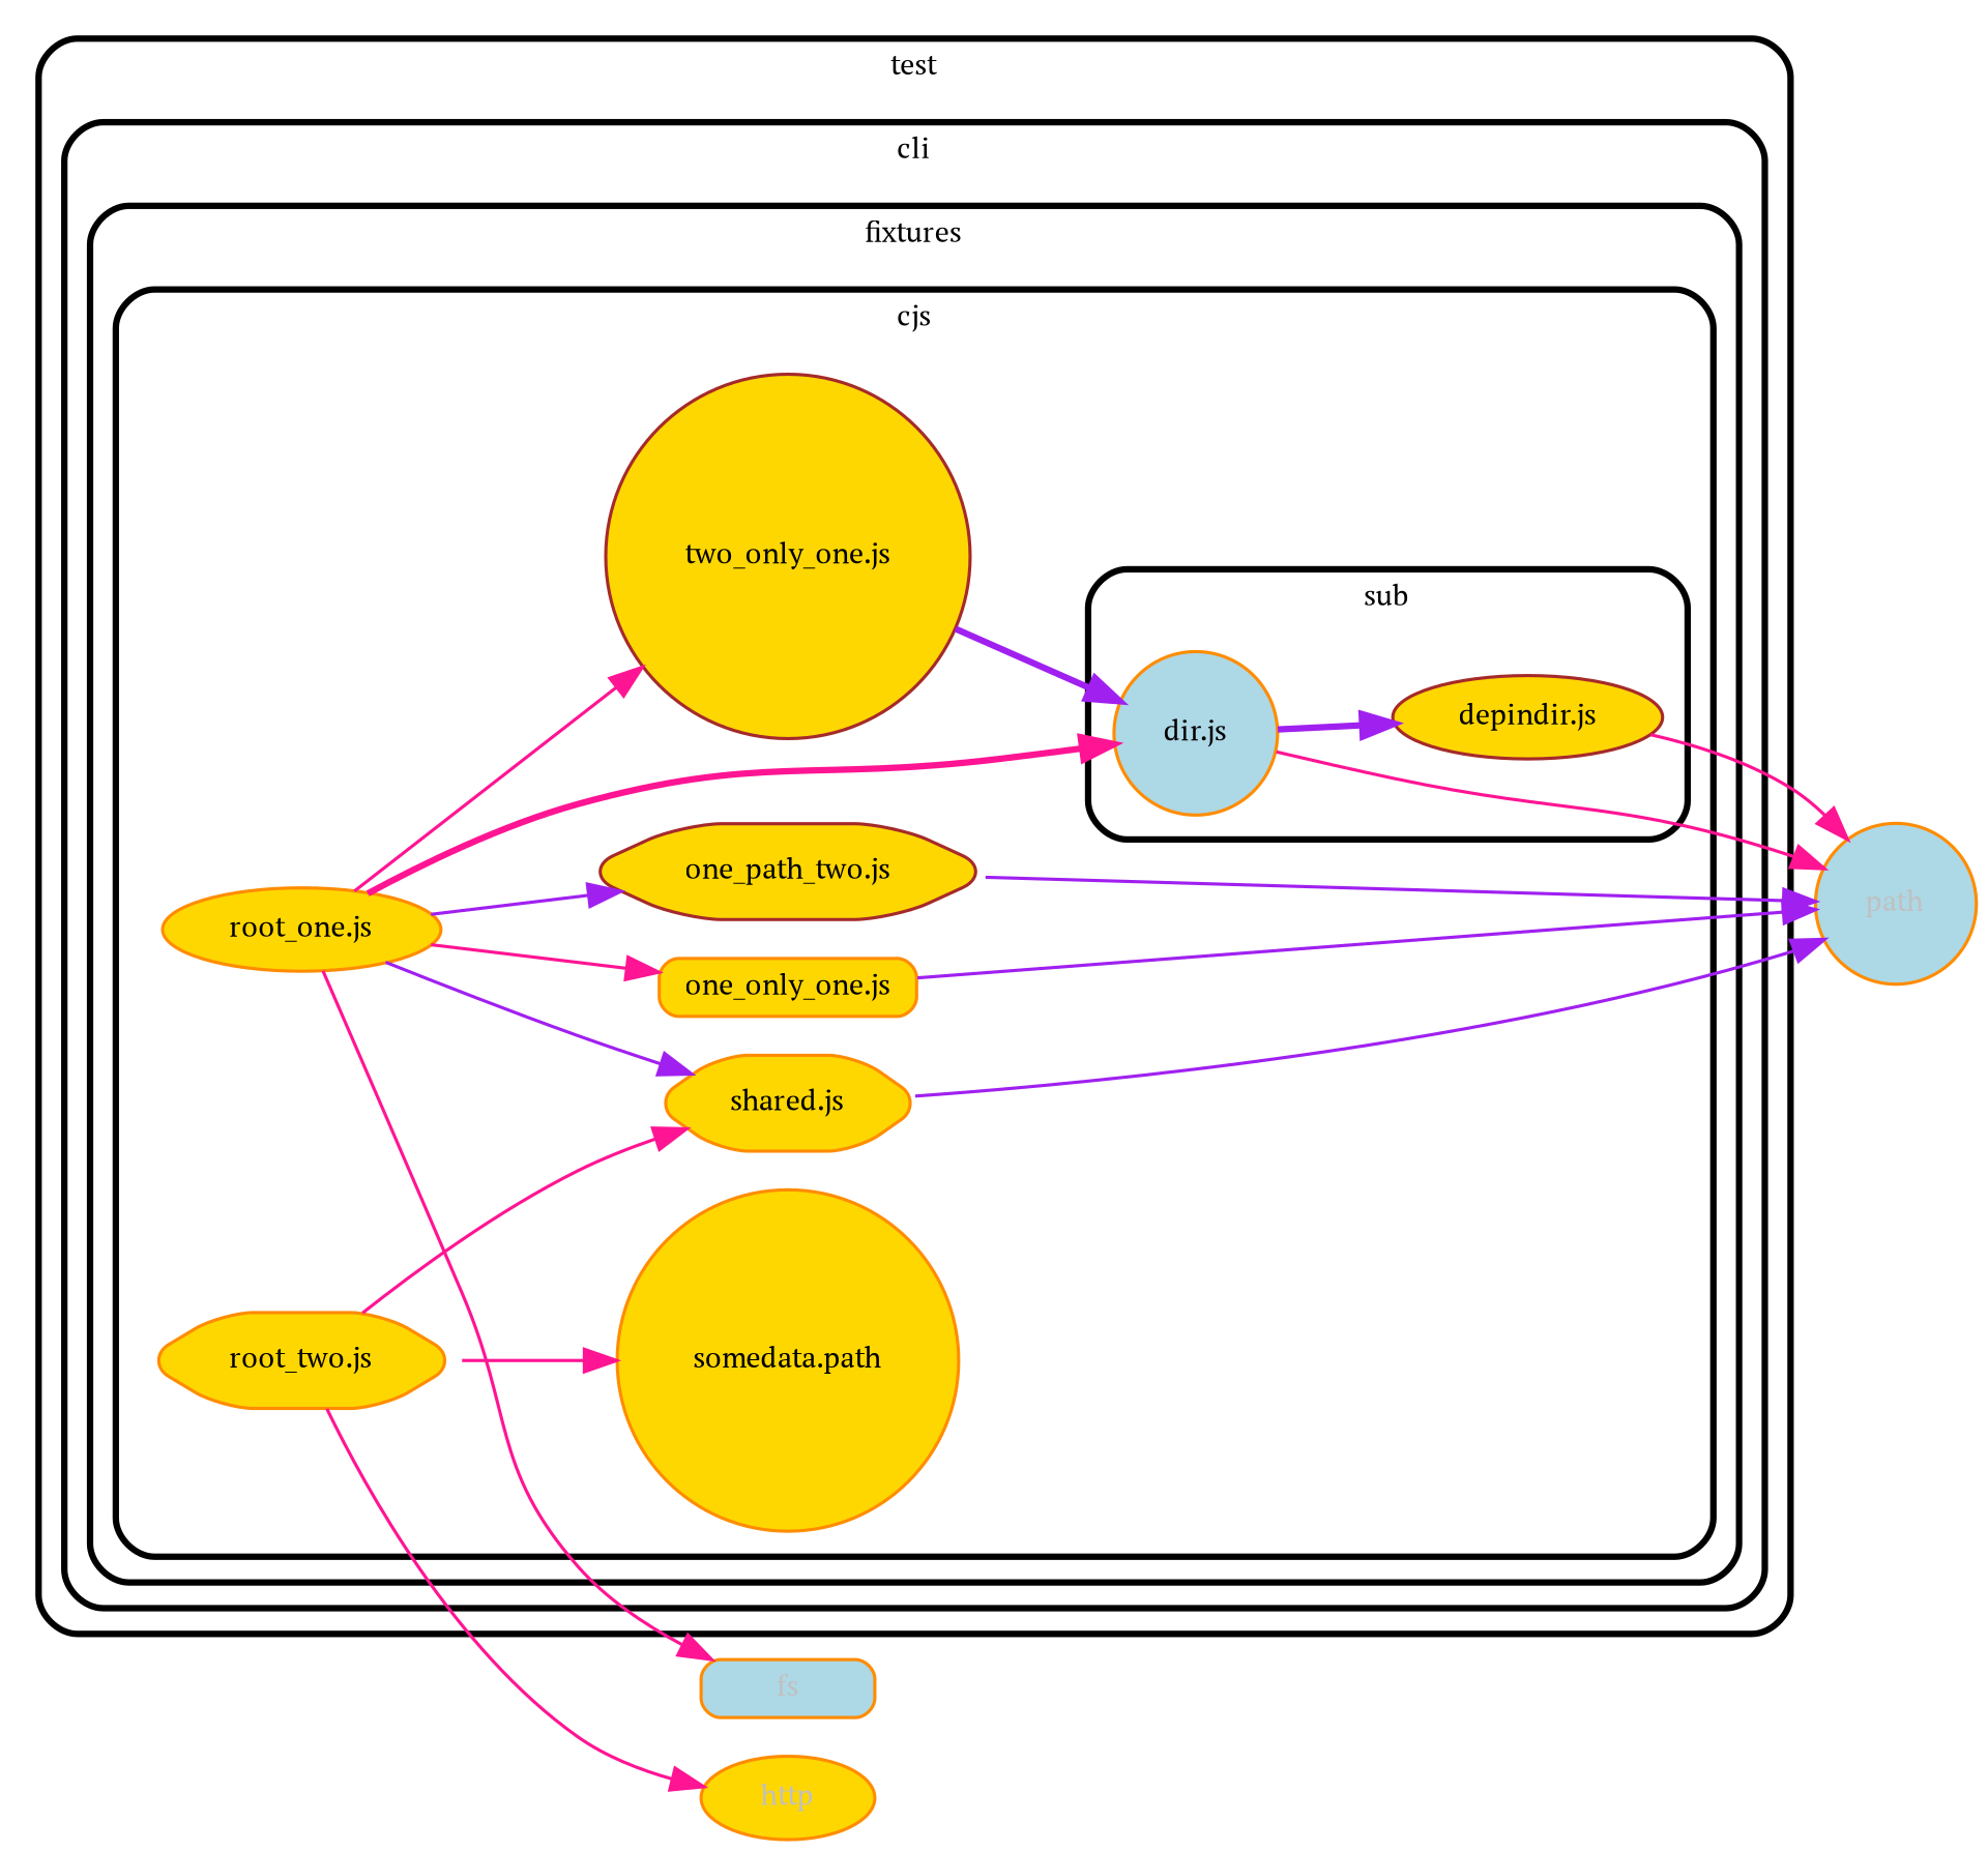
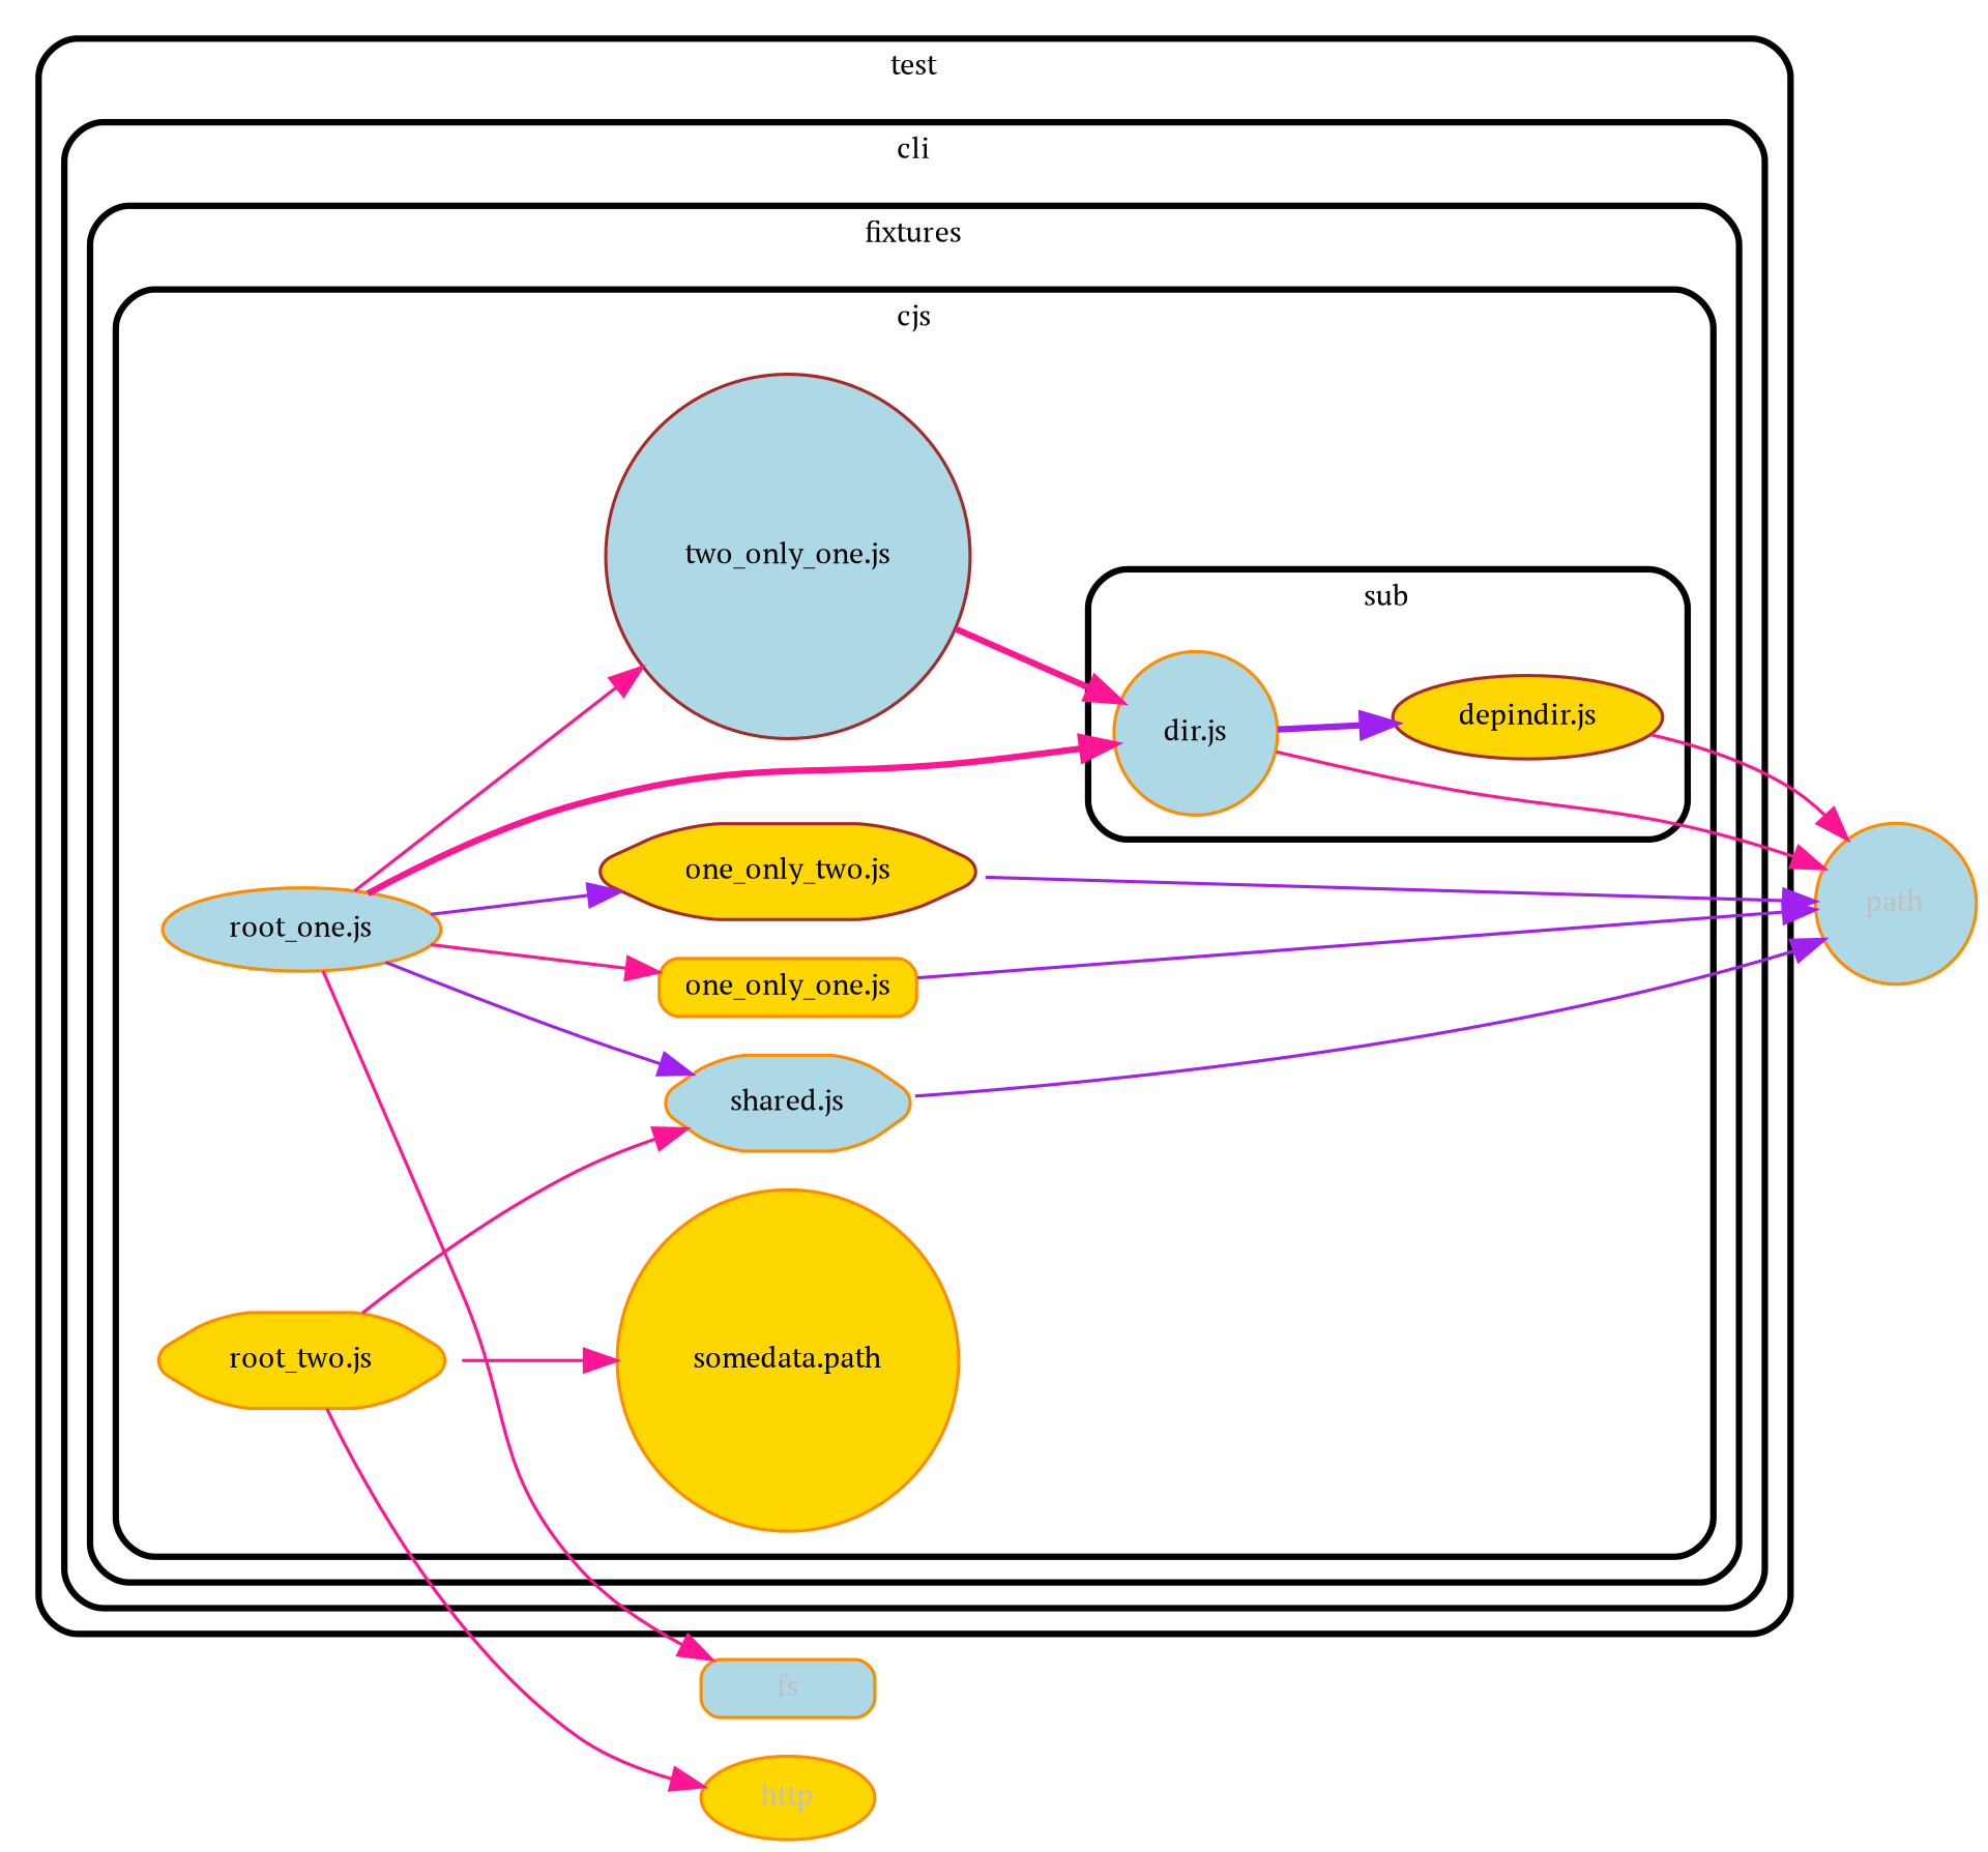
  digraph {
    compound=true
    fontname="PT Serif"
    fontsize=9
    nodesep=0.16
    ordering=out
    rankdir=LR
    splines=true
    style="rounded,bold"
    node [color=darkorange fillcolor=gold fontname="PT Serif" fontsize=9 shape=circle style="rounded, filled,filled"]
    edge [arrowhead=normal color=deeppink fontname="PT Serif" fontsize=9]
    n1 [color=brown height=0.2 label="depindir.js" shape=ellipse]
    n2 [fillcolor=lightblue height=0.2 label="dir.js"]
    n3 [height=0.2 label="one_only_one.js" shape=box]
-   n4 [color=brown height=0.2 label="one_path_two.js" shape=hexagon]
-   n5 [height=0.2 label="root_one.js" shape=ellipse]
+   n4 [color=brown height=0.2 label="one_only_two.js" shape=hexagon]
+   n5 [fillcolor=lightblue height=0.2 label="root_one.js" shape=ellipse]
    n6 [height=0.2 label="root_two.js" shape=hexagon]
-   n7 [height=0.2 label="shared.js" shape=hexagon]
+   n7 [fillcolor=lightblue height=0.2 label="shared.js" shape=hexagon]
    n8 [height=0.2 label="somedata.path"]
-   n9 [color=brown height=0.2 label="two_only_one.js"]
+   n9 [color=brown fillcolor=lightblue height=0.2 label="two_only_one.js"]
    path [fillcolor=lightblue fontcolor=grey height=0.2]
    fs [fillcolor=lightblue fontcolor=grey height=0.2 shape=box]
    http [fontcolor=grey height=0.2 shape=ellipse]
    subgraph cluster_1 {
      label=test
      subgraph cluster_2 {
        label=cli
        subgraph cluster_3 {
          label=fixtures
          subgraph cluster_4 {
            label=cjs
            n3
            n4
            n5
            n6
            n7
            n8
            n9
            subgraph cluster_5 {
              label=sub
              n1
              n2
            }
          }
        }
      }
    }
    n1 -> path
    n2 -> n1 [color=purple penwidth=2.0]
    n2 -> path
    n3 -> path [color=purple]
    n4 -> path [color=purple]
    n5 -> n2 [penwidth=2.0]
    n5 -> n3
    n5 -> n4 [color=purple]
    n5 -> n7 [color=purple]
    n5 -> n9
    n5 -> fs
    n6 -> n7
    n6 -> n8
    n6 -> http
    n7 -> path [color=purple]
-   n9 -> n2 [color=purple penwidth=2.0]
+   n9 -> n2 [penwidth=2.0]
  }
